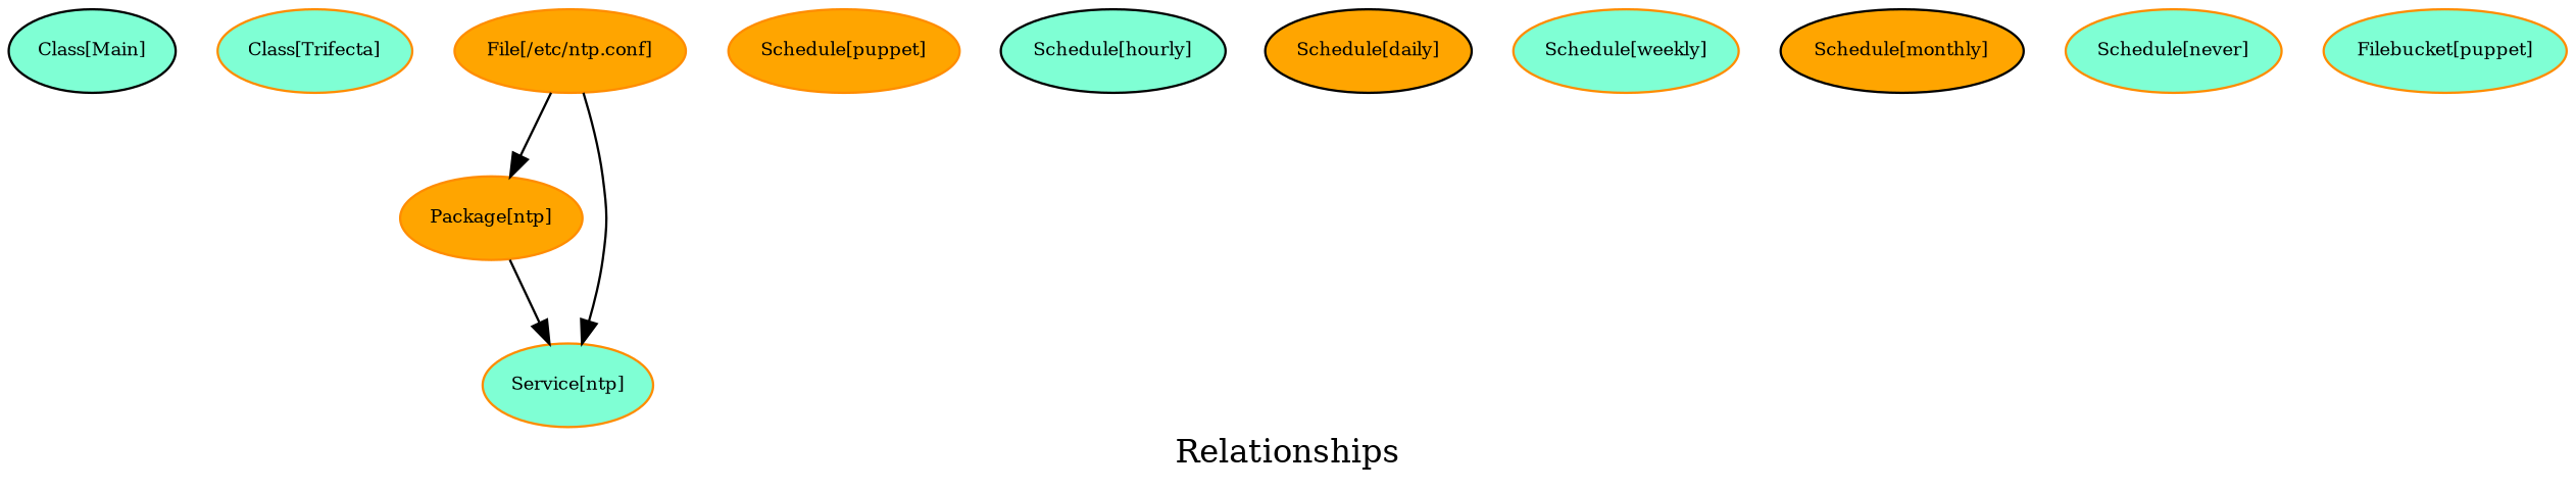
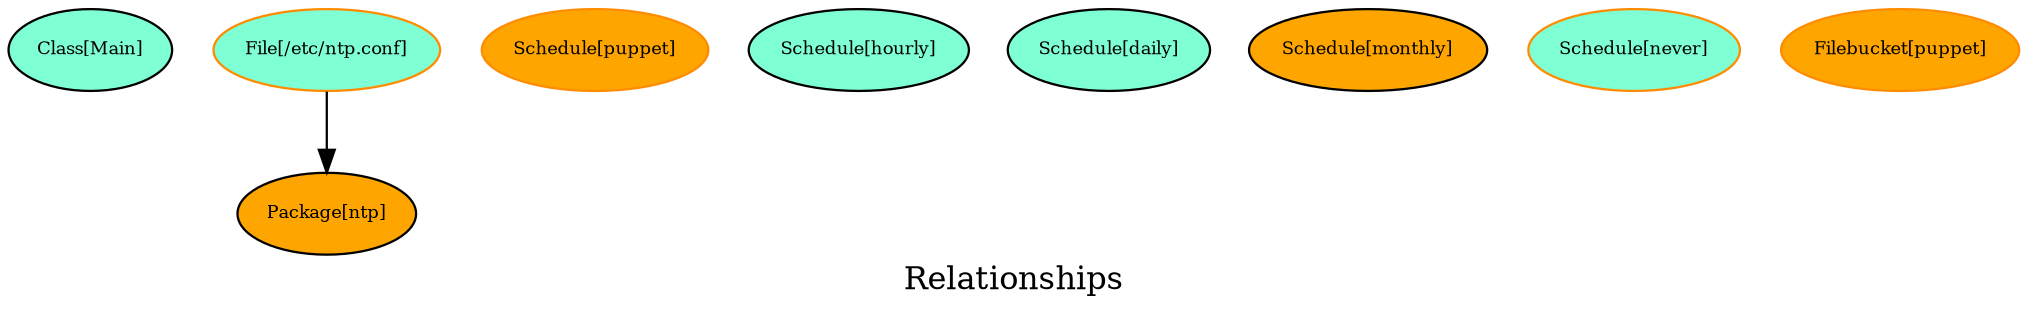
  digraph {
    label=Relationships
    node [color=darkorange fillcolor=aquamarine fontsize=8 style=filled]
    edge [fontsize=8]
    n1 [color=black label="Class[Main]"]
-   n2 [label="Class[Trifecta]"]
-   n3 [fillcolor=orange label="Package[ntp]"]
-   n4 [label="Service[ntp]"]
-   n5 [fillcolor=orange label="File[/etc/ntp.conf]"]
+   n3 [color=black fillcolor=orange label="Package[ntp]"]
+   n5 [label="File[/etc/ntp.conf]"]
    n6 [fillcolor=orange label="Schedule[puppet]"]
    n7 [color=black label="Schedule[hourly]"]
-   n8 [color=black fillcolor=orange label="Schedule[daily]"]
-   n9 [label="Schedule[weekly]"]
+   n8 [color=black label="Schedule[daily]"]
    n10 [color=black fillcolor=orange label="Schedule[monthly]"]
    n11 [label="Schedule[never]"]
-   n12 [label="Filebucket[puppet]"]
-   n3 -> n4
+   n12 [fillcolor=orange label="Filebucket[puppet]"]
    n5 -> n3
-   n5 -> n4
  }
